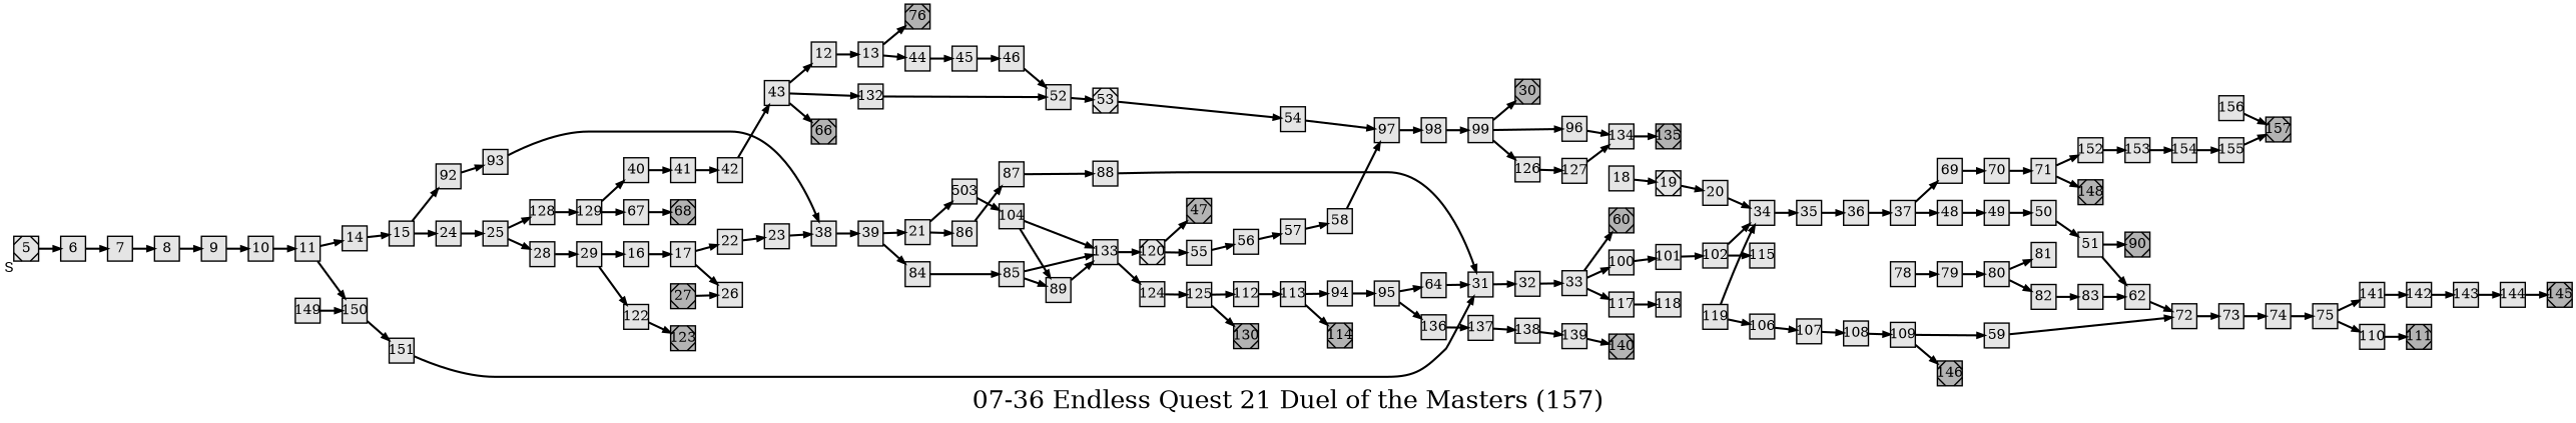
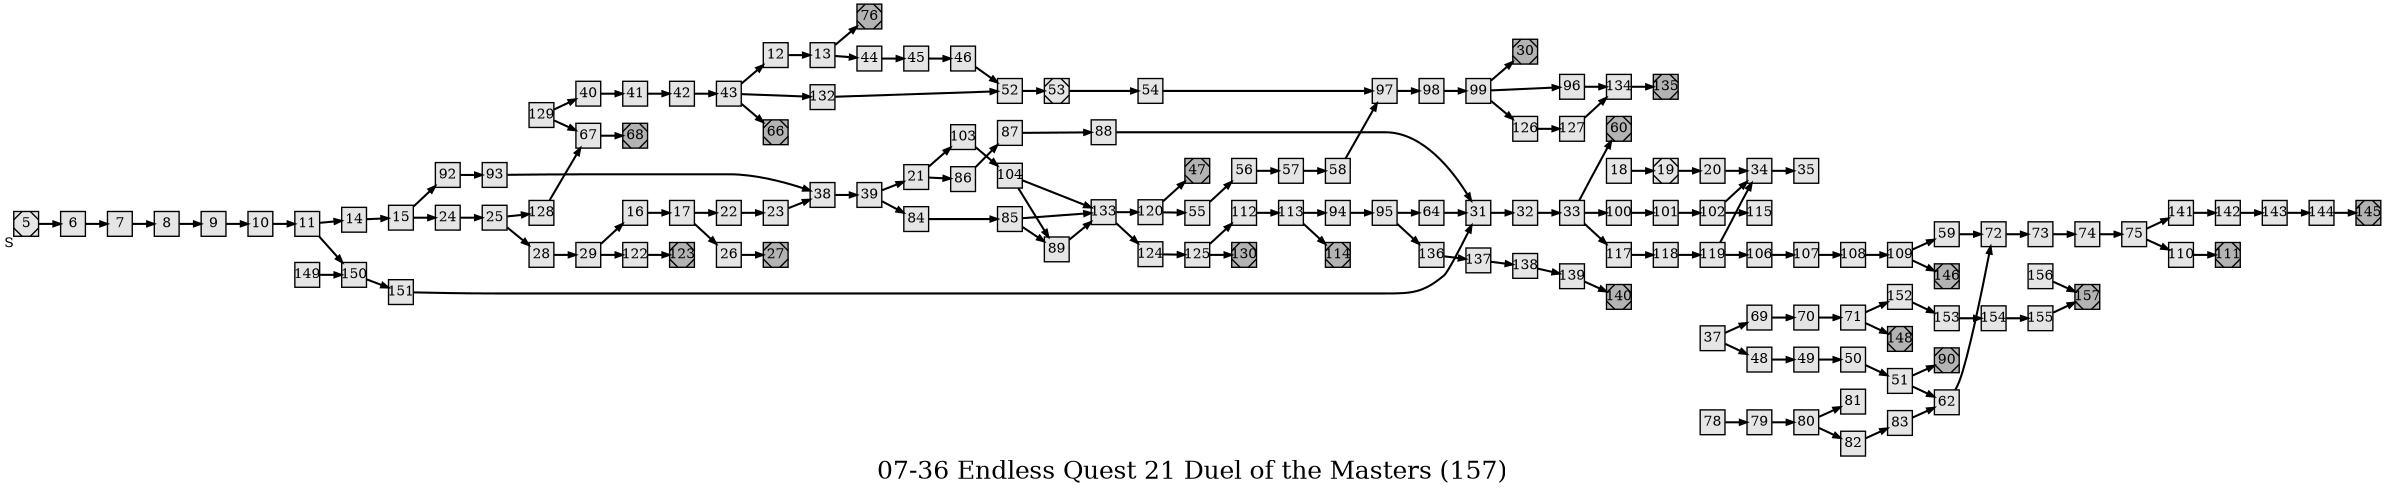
  digraph {
    fontsize=36
    label="07-36 Endless Quest 21 Duel of the Masters (157)"
    nodesep=0.35
    ordering=out
    rankdir=LR
    ranksep=0.45
    node [fillcolor=grey90 fixedsize=true fontsize=20 labelfloat=true margin="0,0" penwidth=2 regular=true shape=rect style=filled]
    edge [fontsize=12 labelfloat=true penwidth=3]
    5 [shape=Msquare xlabel=S]
    6
    7
    8
    9
    10
    11
    14
    150
    15
    149
    92
    24
    151
    12
    13
    76 [fillcolor=grey70 shape=Msquare]
    44
    45
    46
    93
    25
    38
    128
    28
    16
    17
    22
    26
    23
    27 [fillcolor=grey70 shape=Msquare]
    19 [shape=Msquare]
    18
    20
    34
    35
-   36
    21
-   103 [label=503]
+   103
    86
    104
    87
    133
    89
    88
    39
    84
    129
    29
    40
    67
    122
    123 [fillcolor=grey70 shape=Msquare]
    30 [fillcolor=grey70 shape=Msquare]
    31
    32
    33
    60 [fillcolor=grey70 shape=Msquare]
    100
    117
    101
    118
    102
    119
    37
    69
    48
    70
    49
    71
    50
    85
    41
    42
    43
    132
    66 [fillcolor=grey70 shape=Msquare]
    52
    53 [shape=Msquare]
    54
    47 [fillcolor=grey70 shape=Msquare]
    51
    90 [fillcolor=grey70 shape=Msquare]
    62
    72
    73
    97
    98
    99
    55
    56
    57
    58
    59
    74
    64
    68 [fillcolor=grey70 shape=Msquare]
    152
    148 [fillcolor=grey70 shape=Msquare]
    153
    154
    75
    141
    110
    142
    111 [fillcolor=grey70 shape=Msquare]
    143
    78
    79
    80
    81
    82
    83
-   120 [shape=Msquare]
+   120
    124
    125
    94
    95
    136
    137
    138
    96
    134
    135 [fillcolor=grey70 shape=Msquare]
    126
    127
    115
    106
    107
    108
    109
    146 [fillcolor=grey70 shape=Msquare]
    112
    113
    114 [fillcolor=grey70 shape=Msquare]
    130 [fillcolor=grey70 shape=Msquare]
    139
    140 [fillcolor=grey70 shape=Msquare]
    144
    145 [fillcolor=grey70 shape=Msquare]
    155
    157 [fillcolor=grey70 shape=Msquare]
    156
    5 -> 6
    6 -> 7
    7 -> 8
    8 -> 9
    9 -> 10
    10 -> 11
    11 -> 14
    11 -> 150
    14 -> 15
    150 -> 151
    15 -> 92
    15 -> 24
    149 -> 150
    92 -> 93
    24 -> 25
    151 -> 31
    12 -> 13
    13 -> 76
    13 -> 44
    44 -> 45
    45 -> 46
    46 -> 52
    93 -> 38
    25 -> 128
    25 -> 28
    38 -> 39
-   128 -> 129
+   128 -> 67
    28 -> 29
    16 -> 17
    17 -> 22
    17 -> 26
    22 -> 23
-   27 -> 26
+   26 -> 27
    23 -> 38
    19 -> 20
    18 -> 19
    20 -> 34
    34 -> 35
-   35 -> 36
-   36 -> 37
    21 -> 103
    21 -> 86
    103 -> 104
    86 -> 87
    104 -> 133
    104 -> 89
    87 -> 88
    133 -> 120
    133 -> 124
    89 -> 133
    88 -> 31
    39 -> 21
    39 -> 84
    84 -> 85
    129 -> 40
    129 -> 67
    29 -> 16
    29 -> 122
    40 -> 41
    67 -> 68
    122 -> 123
    31 -> 32
    32 -> 33
    33 -> 60
    33 -> 100
    33 -> 117
    100 -> 101
    117 -> 118
    101 -> 102
+   118 -> 119
    102 -> 34
    102 -> 115
    119 -> 34
    119 -> 106
    37 -> 69
    37 -> 48
    69 -> 70
    48 -> 49
    70 -> 71
    49 -> 50
    71 -> 152
    71 -> 148
    50 -> 51
    85 -> 133
    85 -> 89
    41 -> 42
    42 -> 43
    43 -> 12
    43 -> 132
    43 -> 66
    132 -> 52
    52 -> 53
    53 -> 54
    54 -> 97
    51 -> 90
    51 -> 62
    62 -> 72
    72 -> 73
    73 -> 74
    97 -> 98
    98 -> 99
    99 -> 30
    99 -> 96
    99 -> 126
    55 -> 56
    56 -> 57
    57 -> 58
    58 -> 97
    59 -> 72
    74 -> 75
    64 -> 31
    152 -> 153
    153 -> 154
    154 -> 155
    75 -> 141
    75 -> 110
    141 -> 142
    110 -> 111
    142 -> 143
    143 -> 144
    78 -> 79
    79 -> 80
    80 -> 81
    80 -> 82
    82 -> 83
    83 -> 62
    120 -> 47
    120 -> 55
    124 -> 125
    125 -> 112
    125 -> 130
    94 -> 95
    95 -> 64
    95 -> 136
    136 -> 137
    137 -> 138
    138 -> 139
    96 -> 134
    134 -> 135
    126 -> 127
    127 -> 134
    106 -> 107
    107 -> 108
    108 -> 109
    109 -> 59
    109 -> 146
    112 -> 113
    113 -> 94
    113 -> 114
    139 -> 140
    144 -> 145
    155 -> 157
    156 -> 157
  }
